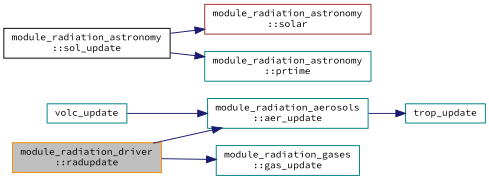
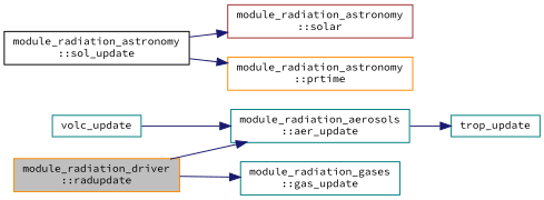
  digraph {
    fontname="Source Code Pro"
    rankdir=LR
    node [color=teal fillcolor=white fontname="Source Code Pro" fontsize=10 shape=record style=filled]
    edge [color=midnightblue fontname="Source Code Pro" fontsize=10 labelfontname=Helvetica labelfontsize=10 style=solid]
    n1 [color=darkorange fillcolor=grey75 fontcolor=black height=0.2 label="module_radiation_driver\l::radupdate" width=0.4]
    n2 [height=0.2 label="module_radiation_aerosols\l::aer_update" width=0.4]
    n3 [height=0.2 label="module_radiation_gases\l::gas_update" width=0.4]
    n4 [height=0.2 label=trop_update width=0.4]
    n5 [color=black height=0.2 label="module_radiation_astronomy\l::sol_update" width=0.4]
    n6 [color=brown height=0.2 label="module_radiation_astronomy\l::solar" width=0.4]
-   n7 [height=0.2 label="module_radiation_astronomy\l::prtime" width=0.4]
+   n7 [color=darkorange height=0.2 label="module_radiation_astronomy\l::prtime" width=0.4]
    n8 [height=0.2 label=volc_update width=0.4]
    n1 -> n2
    n1 -> n3
    n2 -> n4
    n5 -> n6
    n5 -> n7
    n8 -> n2
  }
